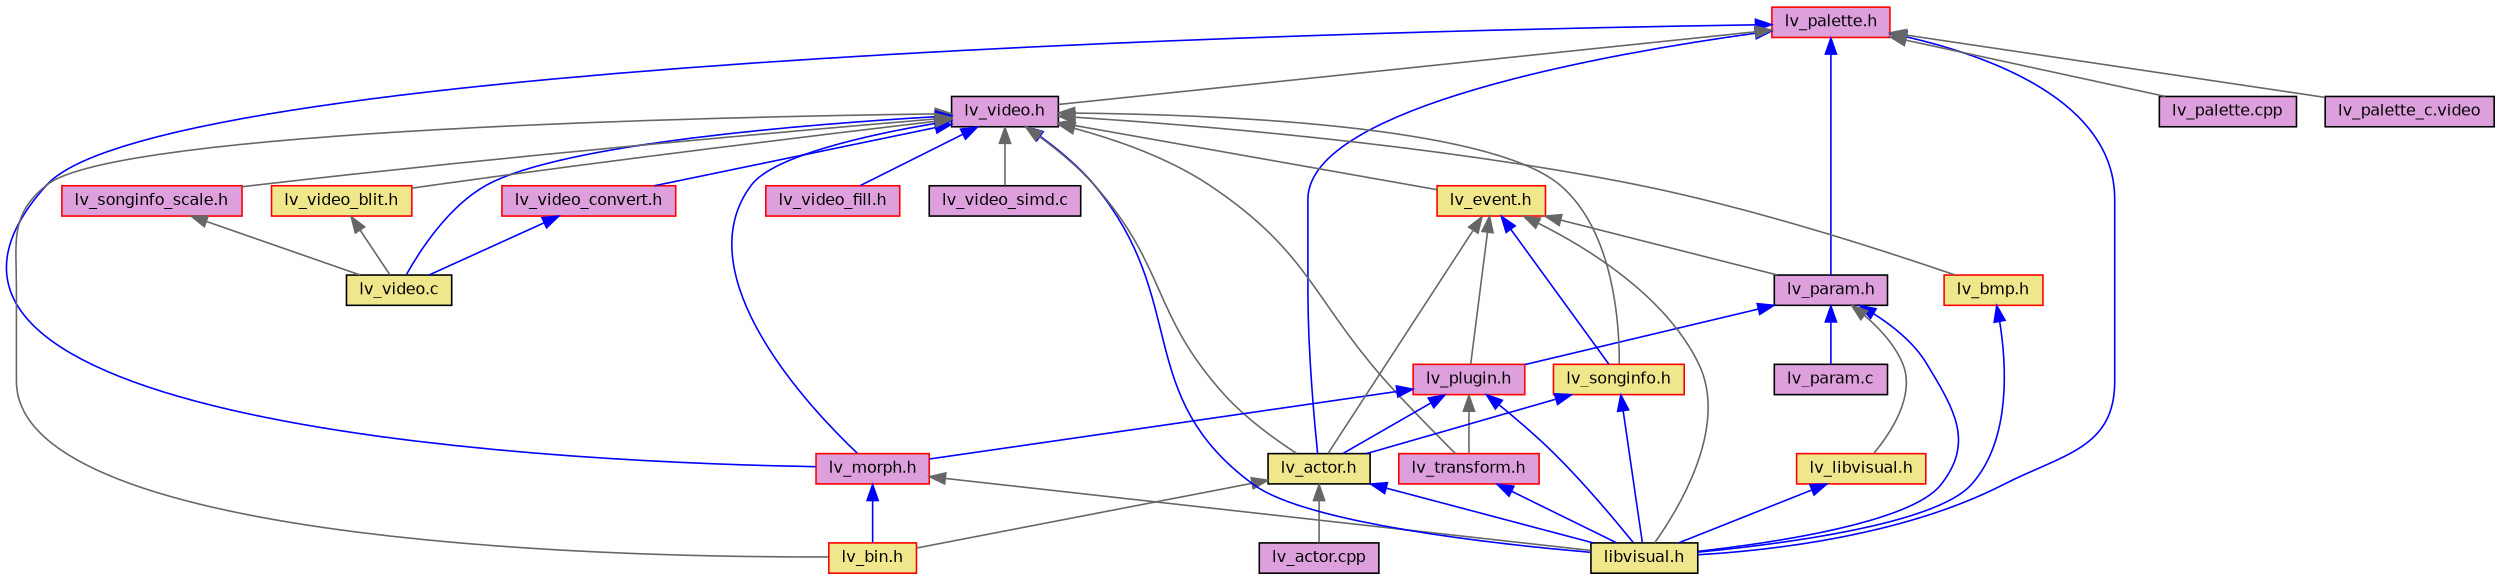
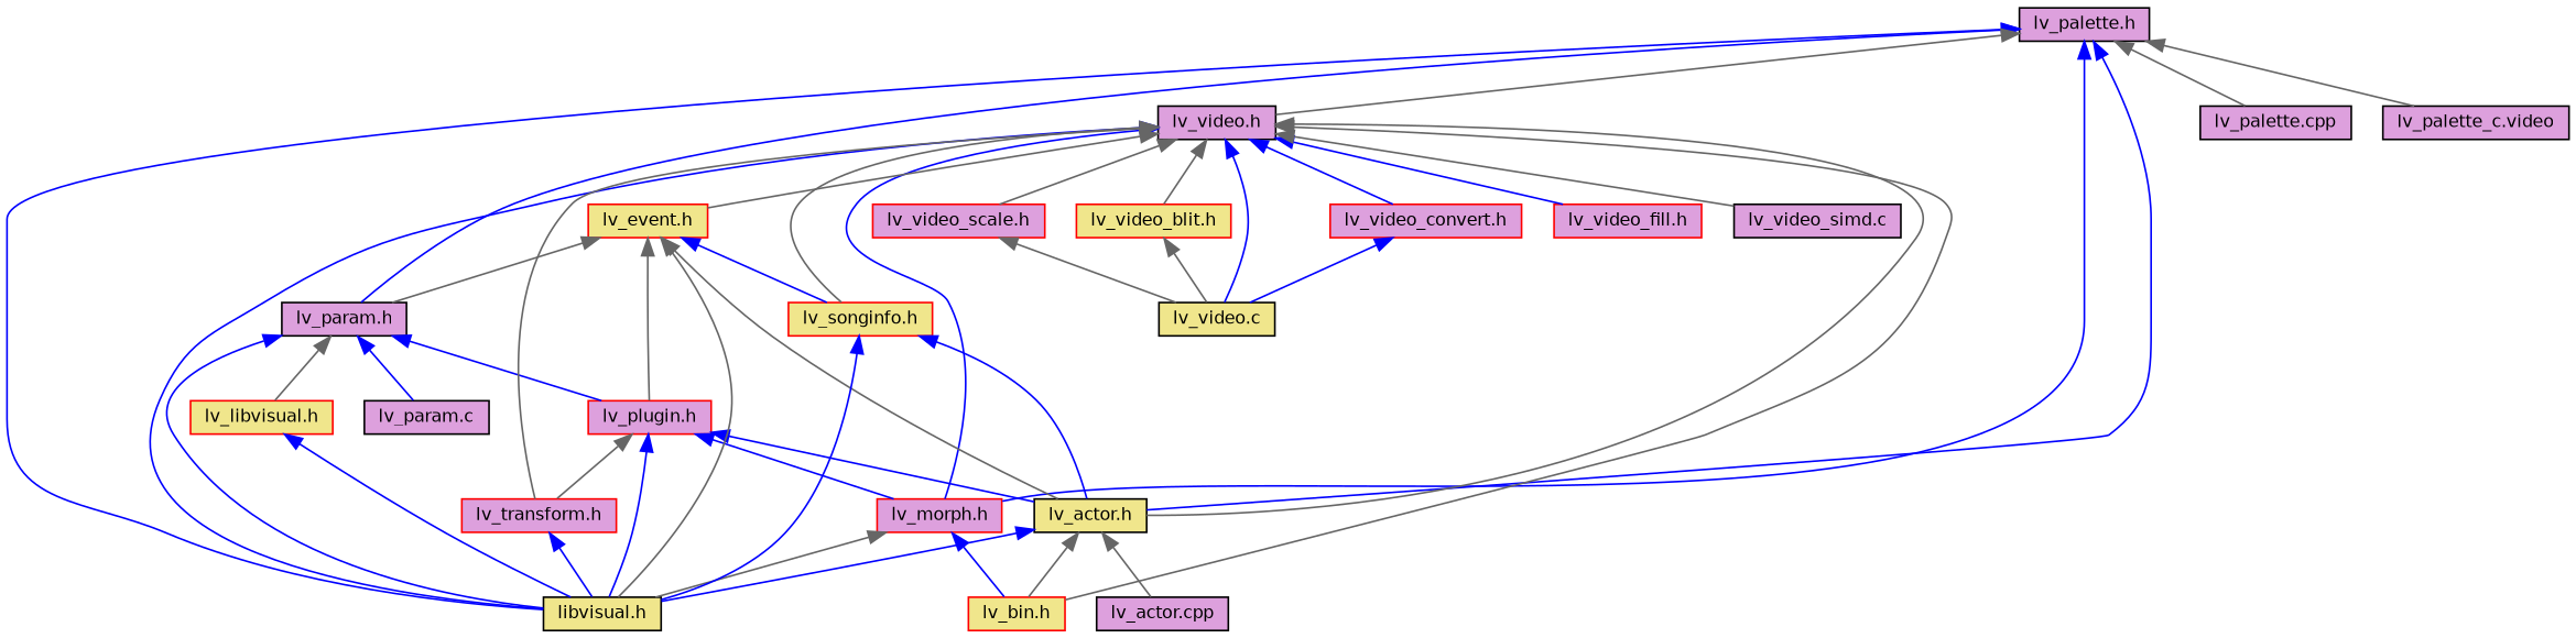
  digraph {
    node [color=red fillcolor=plum fontname=Helvetica fontsize=10 shape=record style=filled]
    edge [color=blue dir=back fontname=Helvetica fontsize=10 labelfontname=Helvetica labelfontsize=10 style=solid]
-   n1 [fontcolor=black height=0.2 label="lv_palette.h" width=0.4]
+   n1 [color=black fontcolor=black height=0.2 label="lv_palette.h" width=0.4]
    n2 [color=black fillcolor=khaki height=0.2 label="libvisual.h" width=0.4]
    n3 [color=black fillcolor=khaki height=0.2 label="lv_actor.h" width=0.4]
    n4 [color=black height=0.2 label="lv_param.h" width=0.4]
    n5 [height=0.2 label="lv_morph.h" width=0.4]
    n6 [color=black height=0.2 label="lv_palette.cpp" width=0.4]
    n7 [color=black height=0.2 label="lv_palette_c.video" width=0.4]
    n8 [color=black height=0.2 label="lv_video.h" width=0.4]
    n9 [color=black height=0.2 label="lv_actor.cpp" width=0.4]
    n10 [fillcolor=khaki height=0.2 label="lv_bin.h" width=0.4]
    n11 [fillcolor=khaki height=0.2 label="lv_libvisual.h" width=0.4]
    n12 [color=black height=0.2 label="lv_param.c" width=0.4]
    n13 [height=0.2 label="lv_plugin.h" width=0.4]
    n14 [height=0.2 label="lv_transform.h" width=0.4]
-   n15 [fillcolor=khaki height=0.2 label="lv_bmp.h" width=0.4]
    n16 [fillcolor=khaki height=0.2 label="lv_event.h" width=0.4]
    n17 [fillcolor=khaki height=0.2 label="lv_songinfo.h" width=0.4]
    n18 [color=black fillcolor=khaki height=0.2 label="lv_video.c" width=0.4]
    n19 [height=0.2 label="lv_video_convert.h" width=0.4]
    n20 [height=0.2 label="lv_video_fill.h" width=0.4]
-   n21 [height=0.2 label="lv_songinfo_scale.h" width=0.4]
+   n21 [height=0.2 label="lv_video_scale.h" width=0.4]
    n22 [fillcolor=khaki height=0.2 label="lv_video_blit.h" width=0.4]
    n23 [color=black height=0.2 label="lv_video_simd.c" width=0.4]
    n1 -> n2
    n1 -> n3
    n1 -> n4
    n1 -> n5
    n1 -> n6 [color=gray40]
    n1 -> n7 [color=gray40]
    n1 -> n8 [color=gray40]
    n3 -> n2
    n3 -> n9 [color=gray40]
    n3 -> n10 [color=gray40]
    n4 -> n2
    n4 -> n11 [color=gray40]
    n4 -> n12
    n4 -> n13
    n5 -> n2 [color=gray40]
    n5 -> n10
    n8 -> n2
    n8 -> n3 [color=gray40]
    n8 -> n5
    n8 -> n10 [color=gray40]
    n8 -> n14 [color=gray40]
-   n8 -> n15 [color=gray40]
    n8 -> n16 [color=gray40]
    n8 -> n17 [color=gray40]
    n8 -> n18
    n8 -> n19
    n8 -> n20
    n8 -> n21 [color=gray40]
    n8 -> n22 [color=gray40]
    n8 -> n23 [color=gray40]
    n11 -> n2
    n13 -> n2
    n13 -> n3
    n13 -> n5
    n13 -> n14 [color=gray40]
    n14 -> n2
-   n15 -> n2
    n16 -> n2 [color=gray40]
    n16 -> n3 [color=gray40]
    n16 -> n4 [color=gray40]
    n16 -> n13 [color=gray40]
    n16 -> n17
    n17 -> n2
    n17 -> n3
    n19 -> n18
    n21 -> n18 [color=gray40]
    n22 -> n18 [color=gray40]
  }
